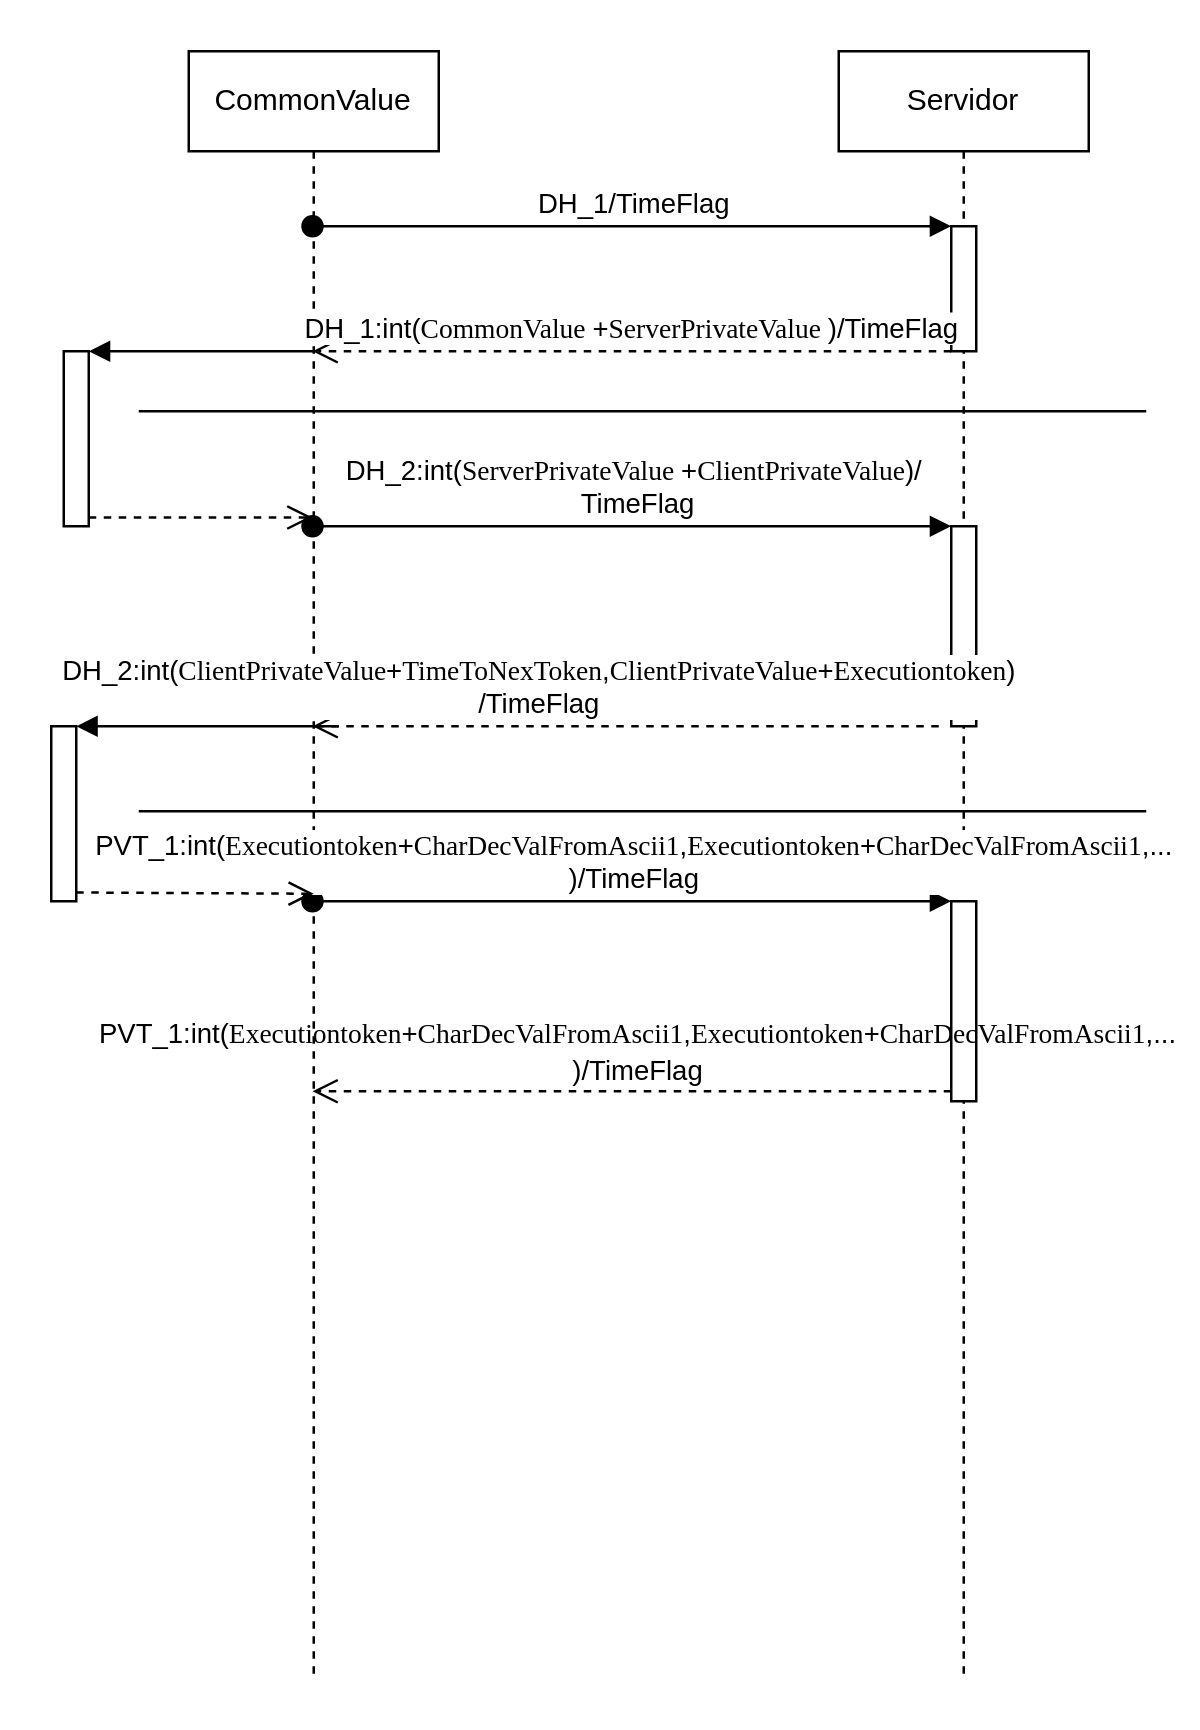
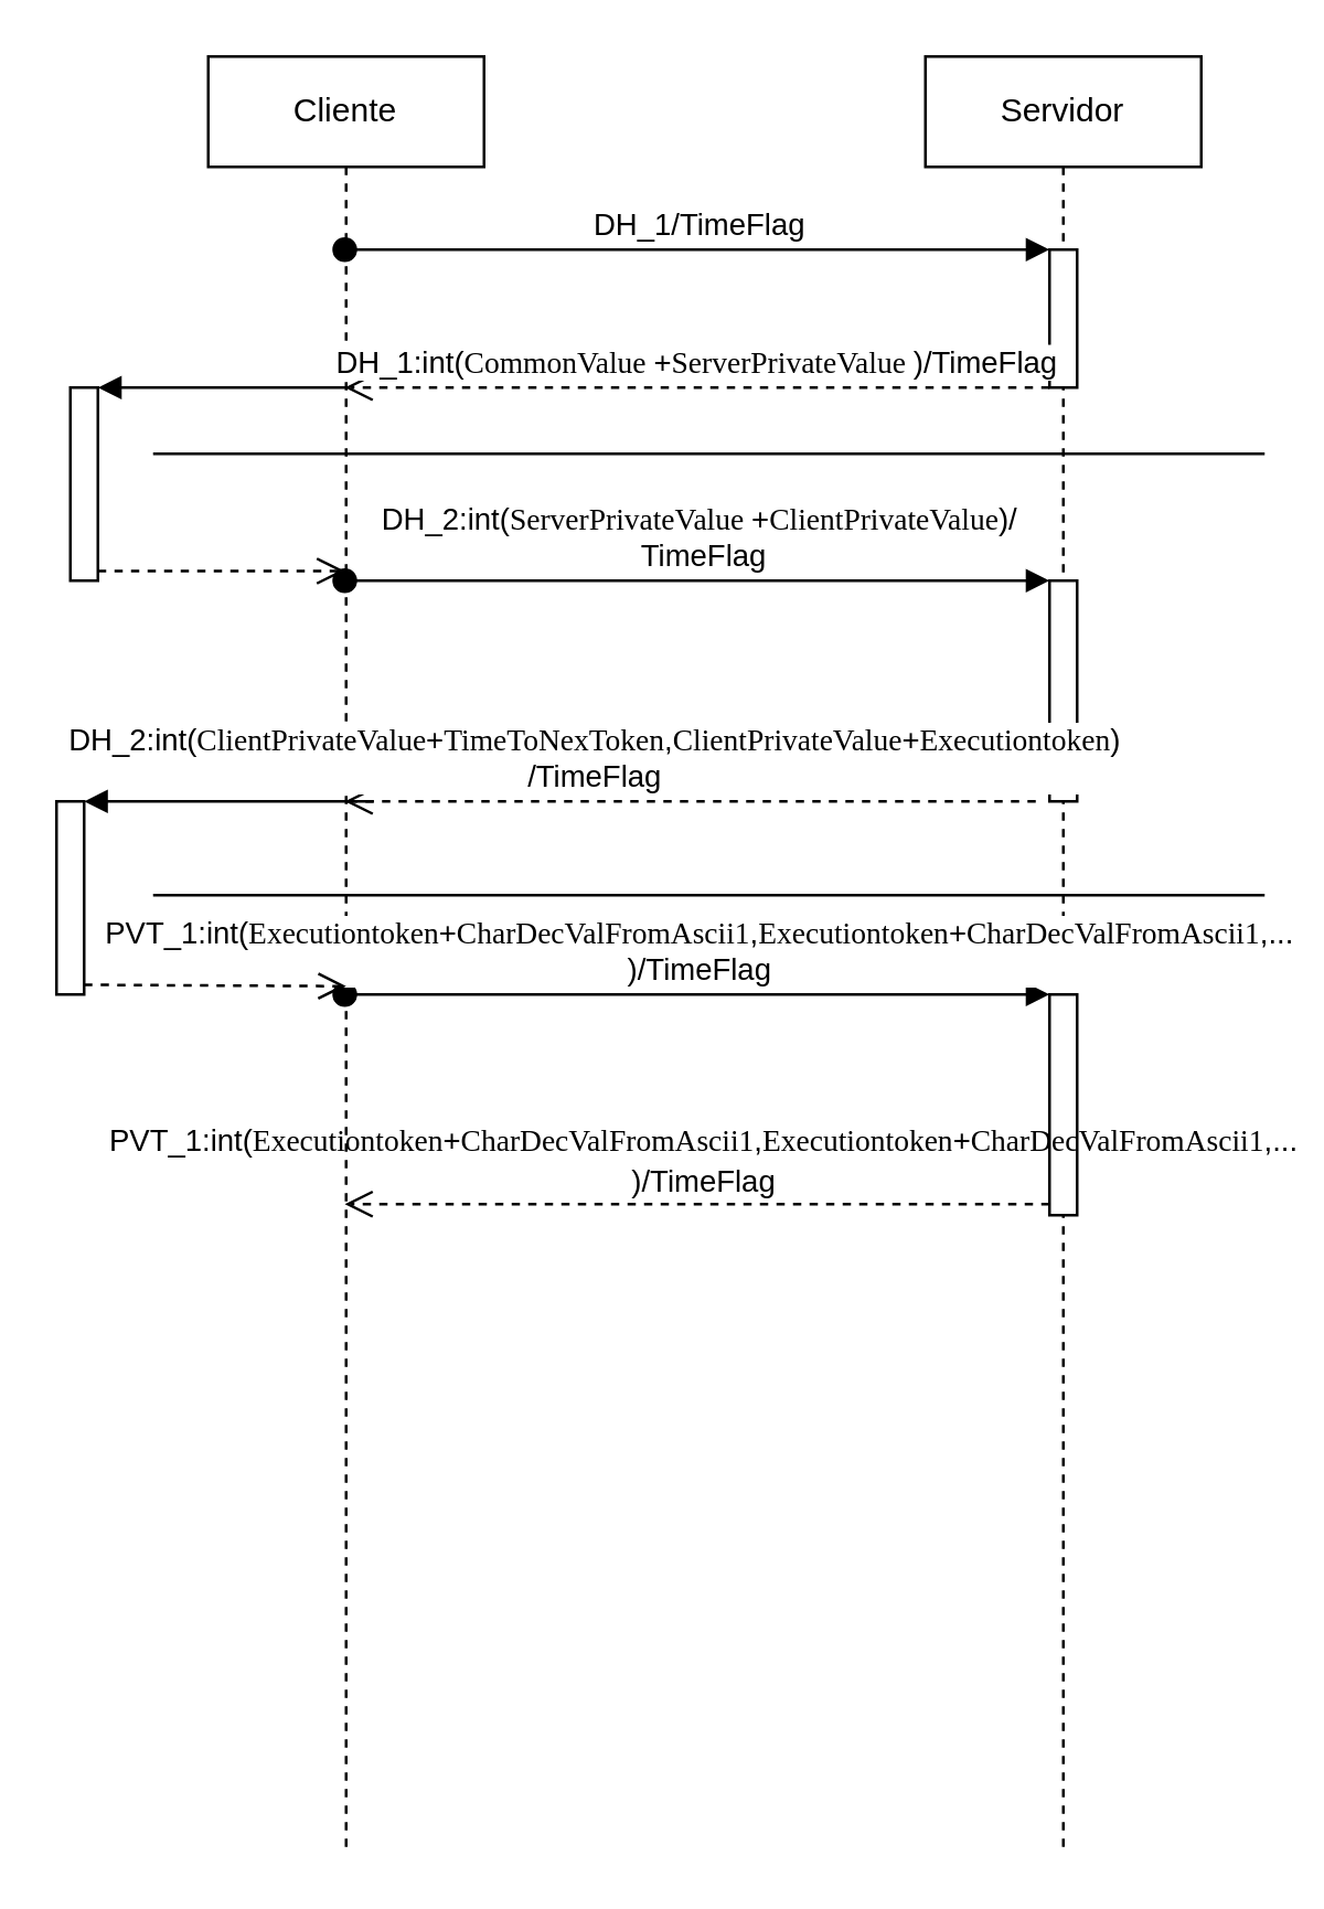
  <mxCell id="0" />
  <mxCell id="1" parent="0" />
- <mxCell id="2" value="CommonValue" style="shape=umlLifeline;perimeter=lifelinePerimeter;whiteSpace=wrap;html=1;container=1;collapsible=0;recursiveResize=0;outlineConnect=0;" parent="1" vertex="1"><mxGeometry x="75" y="20" width="100" height="650" as="geometry" /></mxCell>
+ <mxCell id="2" value="Cliente" style="shape=umlLifeline;perimeter=lifelinePerimeter;whiteSpace=wrap;html=1;container=1;collapsible=0;recursiveResize=0;outlineConnect=0;" parent="1" vertex="1"><mxGeometry x="75" y="20" width="100" height="650" as="geometry" /></mxCell>
  <mxCell id="3" value="Servidor" style="shape=umlLifeline;perimeter=lifelinePerimeter;whiteSpace=wrap;html=1;container=1;collapsible=0;recursiveResize=0;outlineConnect=0;" parent="1" vertex="1"><mxGeometry x="335" y="20" width="100" height="650" as="geometry" /></mxCell>
  <mxCell id="4" value="" style="html=1;points=[];perimeter=orthogonalPerimeter;" parent="3" vertex="1"><mxGeometry x="45" y="70" width="10" height="50" as="geometry" /></mxCell>
  <mxCell id="5" value="" style="html=1;points=[];perimeter=orthogonalPerimeter;" parent="3" vertex="1"><mxGeometry x="45" y="190" width="10" height="80" as="geometry" /></mxCell>
  <mxCell id="6" value="" style="html=1;points=[];perimeter=orthogonalPerimeter;" parent="3" vertex="1"><mxGeometry x="45" y="340" width="10" height="80" as="geometry" /></mxCell>
  <mxCell id="7" value="DH_1/TimeFlag" style="html=1;verticalAlign=bottom;startArrow=oval;endArrow=block;startSize=8;" parent="1" source="2" target="4" edge="1"><mxGeometry relative="1" as="geometry"><mxPoint x="320" y="90" as="sourcePoint" /><Array as="points"><mxPoint x="255" y="90" /></Array></mxGeometry></mxCell>
  <mxCell id="8" value="DH_1:int(&lt;span style=&quot;font-family: &amp;#34;calibri&amp;#34;&quot;&gt;CommonValue&amp;nbsp;&lt;/span&gt;+&lt;span style=&quot;font-family: &amp;#34;calibri&amp;#34;&quot;&gt;ServerPrivateValue&amp;nbsp;&lt;/span&gt;)/TimeFlag" style="html=1;verticalAlign=bottom;endArrow=open;dashed=1;endSize=8;" parent="1" source="4" target="2" edge="1"><mxGeometry relative="1" as="geometry"><mxPoint x="305" y="140" as="sourcePoint" /><mxPoint x="225" y="140" as="targetPoint" /><Array as="points"><mxPoint x="285" y="140" /></Array></mxGeometry></mxCell>
  <mxCell id="9" value="" style="line;strokeWidth=1;fillColor=none;align=left;verticalAlign=middle;spacingTop=-1;spacingLeft=3;spacingRight=3;rotatable=0;labelPosition=right;points=[];portConstraint=eastwest;" parent="1" vertex="1"><mxGeometry x="55" y="160" width="403" height="8" as="geometry" /></mxCell>
  <mxCell id="10" value="DH_2:int(&lt;span style=&quot;font-family: &amp;#34;calibri&amp;#34;&quot;&gt;ServerPrivateValue&amp;nbsp;&lt;/span&gt;+&lt;span style=&quot;font-family: &amp;#34;calibri&amp;#34;&quot;&gt;ClientPrivateValue&lt;/span&gt;)/&lt;br&gt;&amp;nbsp;TimeFlag" style="html=1;verticalAlign=bottom;startArrow=oval;endArrow=block;startSize=8;" parent="1" source="2" target="5" edge="1"><mxGeometry relative="1" as="geometry"><mxPoint x="320" y="210" as="sourcePoint" /><Array as="points"><mxPoint x="295" y="210" /></Array></mxGeometry></mxCell>
  <mxCell id="11" value="DH_2:int(&lt;span style=&quot;font-family: &amp;#34;calibri&amp;#34;&quot;&gt;ClientPrivateValue&lt;/span&gt;+&lt;span style=&quot;font-family: &amp;#34;calibri&amp;#34;&quot;&gt;TimeToNexToken&lt;/span&gt;,&lt;span style=&quot;font-family: &amp;#34;calibri&amp;#34;&quot;&gt;ClientPrivateValue&lt;/span&gt;+&lt;span style=&quot;font-family: &amp;#34;calibri&amp;#34;&quot;&gt;Executiontoken&lt;/span&gt;)&lt;br&gt;/TimeFlag" style="html=1;verticalAlign=bottom;endArrow=open;dashed=1;endSize=8;" parent="1" target="2" edge="1"><mxGeometry x="0.277" relative="1" as="geometry"><mxPoint x="375" y="290" as="sourcePoint" /><mxPoint x="295" y="290" as="targetPoint" /><mxPoint as="offset" /></mxGeometry></mxCell>
  <mxCell id="12" value="" style="line;strokeWidth=1;fillColor=none;align=left;verticalAlign=middle;spacingTop=-1;spacingLeft=3;spacingRight=3;rotatable=0;labelPosition=right;points=[];portConstraint=eastwest;" parent="1" vertex="1"><mxGeometry x="55" y="320" width="403" height="8" as="geometry" /></mxCell>
  <mxCell id="13" value="PVT_1:int(&lt;span style=&quot;font-family: &amp;#34;calibri&amp;#34;&quot;&gt;Executiontoken&lt;/span&gt;+&lt;span style=&quot;font-family: &amp;#34;calibri&amp;#34;&quot;&gt;CharDecValFromAscii1&lt;/span&gt;,&lt;span style=&quot;font-family: &amp;#34;calibri&amp;#34;&quot;&gt;Executiontoken&lt;/span&gt;+&lt;span style=&quot;font-family: &amp;#34;calibri&amp;#34;&quot;&gt;CharDecValFromAscii1&lt;/span&gt;,...&lt;br&gt;)/TimeFlag" style="html=1;verticalAlign=bottom;startArrow=oval;endArrow=block;startSize=8;" parent="1" source="2" edge="1"><mxGeometry relative="1" as="geometry"><mxPoint x="320" y="360" as="sourcePoint" /><mxPoint x="380" y="360" as="targetPoint" /></mxGeometry></mxCell>
  <mxCell id="14" value="" style="html=1;points=[];perimeter=orthogonalPerimeter;" parent="1" vertex="1"><mxGeometry x="25" y="140" width="10" height="70" as="geometry" /></mxCell>
  <mxCell id="15" value="" style="html=1;verticalAlign=bottom;endArrow=block;entryX=1;entryY=0;" parent="1" target="14" edge="1"><mxGeometry relative="1" as="geometry"><mxPoint x="125" y="140" as="sourcePoint" /></mxGeometry></mxCell>
  <mxCell id="16" value="" style="html=1;verticalAlign=bottom;endArrow=open;dashed=1;endSize=8;exitX=1;exitY=0.95;" parent="1" source="14" target="2" edge="1"><mxGeometry relative="1" as="geometry"><mxPoint x="95" y="197" as="targetPoint" /></mxGeometry></mxCell>
  <mxCell id="17" value="" style="html=1;points=[];perimeter=orthogonalPerimeter;" parent="1" vertex="1"><mxGeometry x="20" y="290" width="10" height="70" as="geometry" /></mxCell>
  <mxCell id="18" value="" style="html=1;verticalAlign=bottom;endArrow=block;entryX=1;entryY=0;" parent="1" target="17" edge="1"><mxGeometry relative="1" as="geometry"><mxPoint x="135" y="290" as="sourcePoint" /></mxGeometry></mxCell>
  <mxCell id="19" value="" style="html=1;verticalAlign=bottom;endArrow=open;dashed=1;endSize=8;exitX=1;exitY=0.95;" parent="1" source="17" edge="1"><mxGeometry relative="1" as="geometry"><mxPoint x="125" y="357" as="targetPoint" /></mxGeometry></mxCell>
  <mxCell id="20" value="" style="html=1;verticalAlign=bottom;endArrow=open;dashed=1;endSize=8;exitX=0;exitY=0.95;" parent="1" source="6" target="2" edge="1"><mxGeometry relative="1" as="geometry"><mxPoint x="310" y="436" as="targetPoint" /></mxGeometry></mxCell>
  <mxCell id="21" value="&lt;span style=&quot;font-size: 11px ; background-color: rgb(255 , 255 , 255)&quot;&gt;PVT_1:int(&lt;/span&gt;&lt;span style=&quot;font-size: 11px ; font-family: &amp;#34;calibri&amp;#34;&quot;&gt;Executiontoken&lt;/span&gt;&lt;span style=&quot;font-size: 11px ; background-color: rgb(255 , 255 , 255)&quot;&gt;+&lt;/span&gt;&lt;span style=&quot;font-size: 11px ; font-family: &amp;#34;calibri&amp;#34;&quot;&gt;CharDecValFromAscii1&lt;/span&gt;&lt;span style=&quot;font-size: 11px ; background-color: rgb(255 , 255 , 255)&quot;&gt;,&lt;/span&gt;&lt;span style=&quot;font-size: 11px ; font-family: &amp;#34;calibri&amp;#34;&quot;&gt;Executiontoken&lt;/span&gt;&lt;span style=&quot;font-size: 11px ; background-color: rgb(255 , 255 , 255)&quot;&gt;+&lt;/span&gt;&lt;span style=&quot;font-size: 11px ; font-family: &amp;#34;calibri&amp;#34;&quot;&gt;CharDecValFromAscii1&lt;/span&gt;&lt;span style=&quot;font-size: 11px ; background-color: rgb(255 , 255 , 255)&quot;&gt;,...&lt;/span&gt;&lt;br style=&quot;font-size: 11px&quot;&gt;&lt;span style=&quot;font-size: 11px ; background-color: rgb(255 , 255 , 255)&quot;&gt;)/TimeFlag&lt;/span&gt;" style="text;html=1;strokeColor=none;fillColor=none;align=center;verticalAlign=middle;whiteSpace=wrap;rounded=0;" parent="1" vertex="1"><mxGeometry x="235" y="410" width="40" height="20" as="geometry" /></mxCell>
